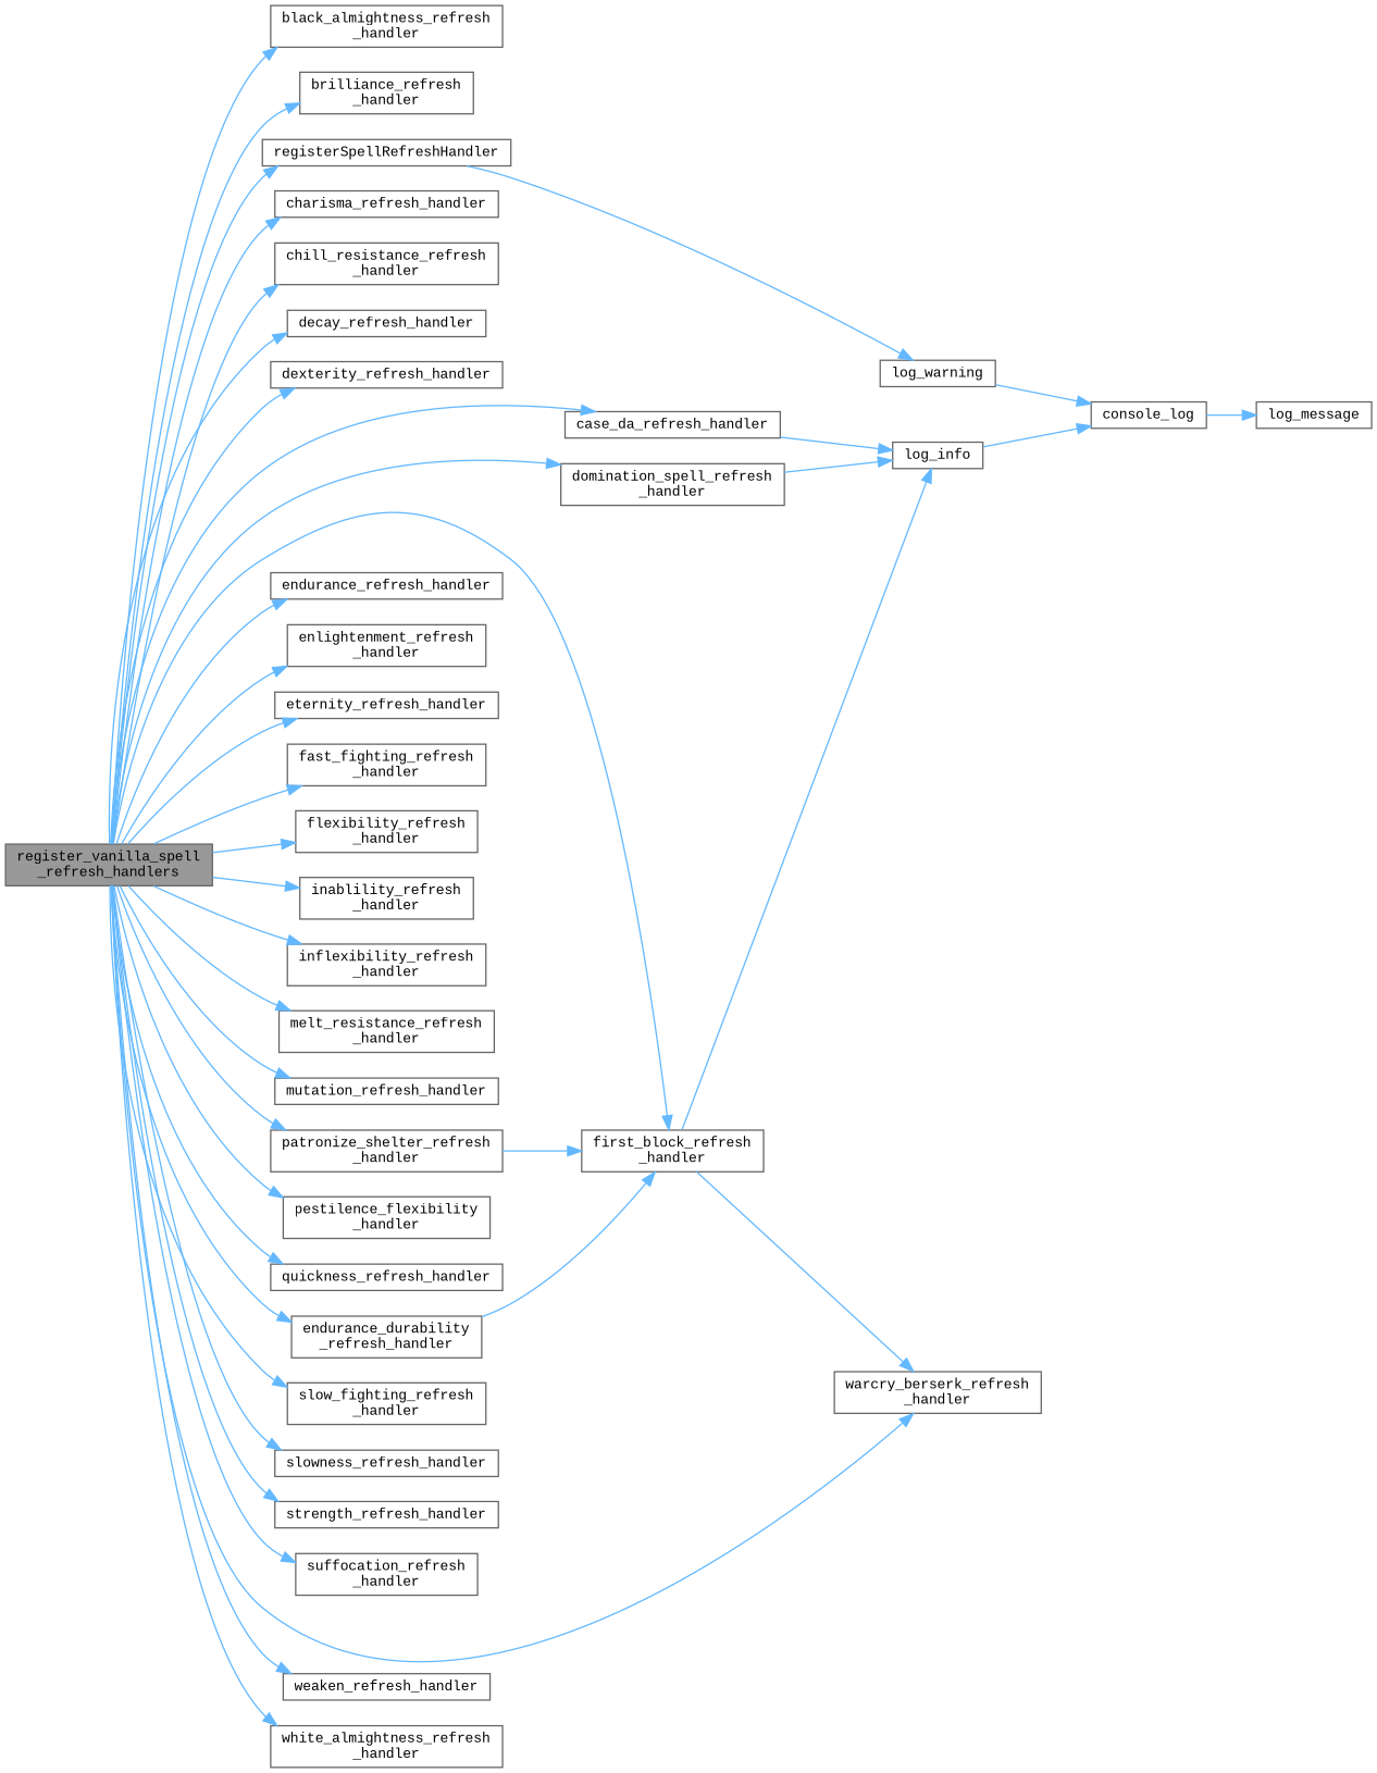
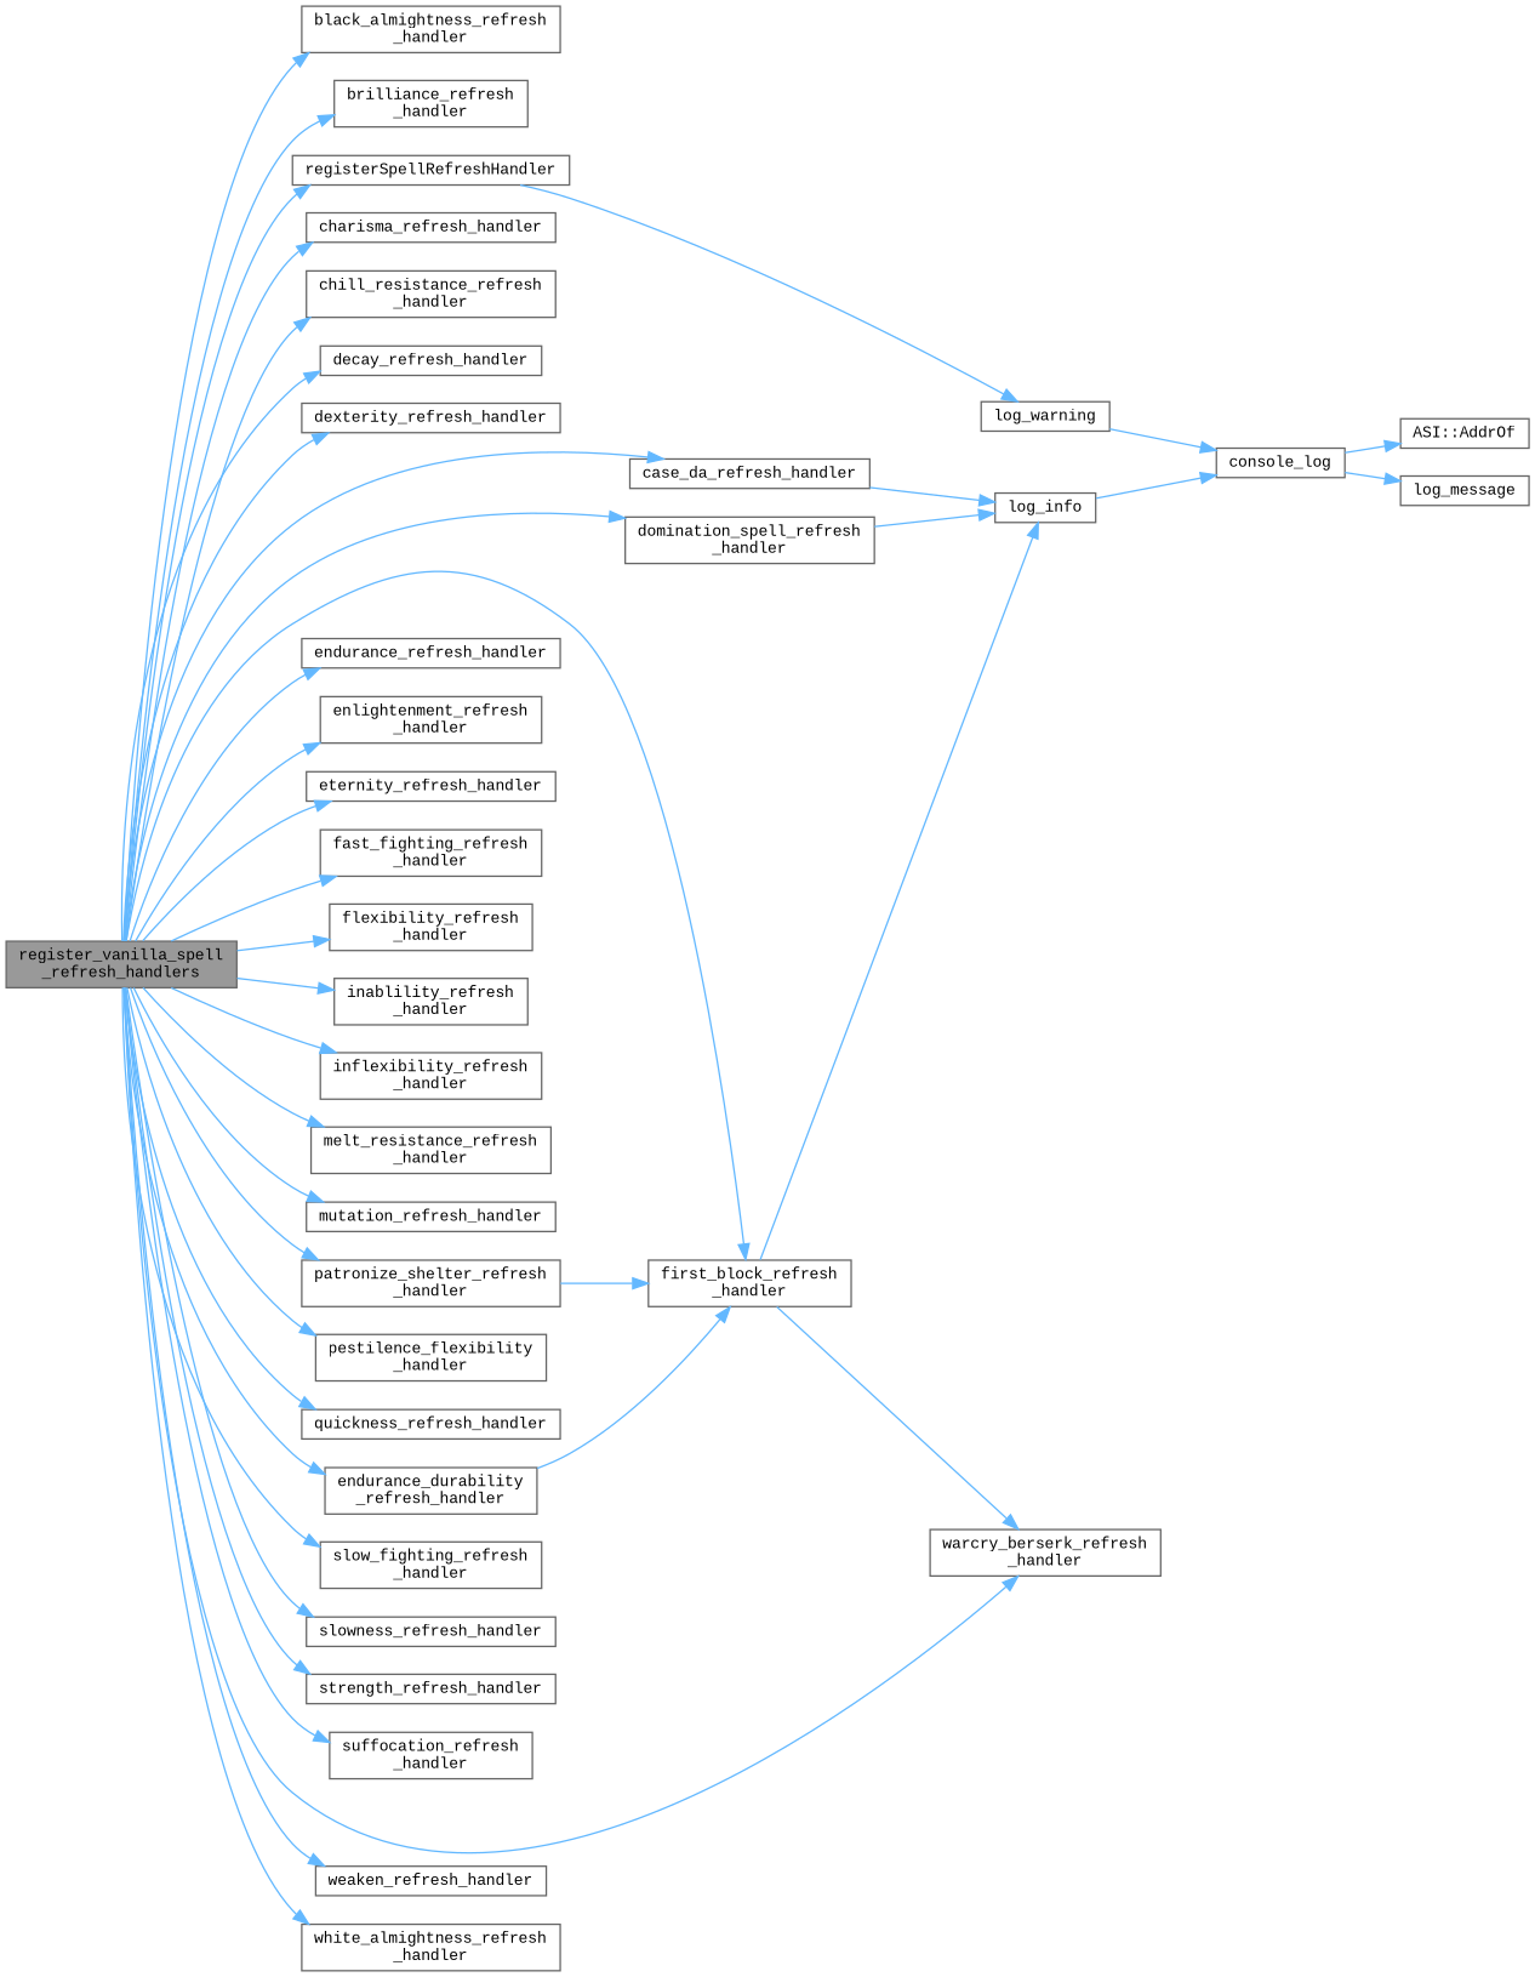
  digraph {
    fontname="Liberation Mono"
    rankdir=LR
    node [color=grey40 fillcolor=white fontname="Liberation Mono" fontsize=10 shape=box style=filled]
    edge [color=steelblue1 fontname="Liberation Mono" fontsize=10 labelfontname=Helvetica labelfontsize=10 style=solid]
    n1 [color=gray40 fillcolor=grey60 fontcolor=black height=0.2 label="register_vanilla_spell\l_refresh_handlers" width=0.4]
    n2 [height=0.2 label="black_almightness_refresh\l_handler" width=0.4]
    n3 [height=0.2 label="brilliance_refresh\l_handler" width=0.4]
    n4 [height=0.2 label=case_da_refresh_handler width=0.4]
    n5 [height=0.2 label=charisma_refresh_handler width=0.4]
    n6 [height=0.2 label="chill_resistance_refresh\l_handler" width=0.4]
    n7 [height=0.2 label=decay_refresh_handler width=0.4]
    n8 [height=0.2 label=dexterity_refresh_handler width=0.4]
    n9 [height=0.2 label="domination_spell_refresh\l_handler" width=0.4]
    n10 [height=0.2 label="endurance_durability\l_refresh_handler" width=0.4]
    n11 [height=0.2 label="first_block_refresh\l_handler" width=0.4]
    n12 [height=0.2 label=endurance_refresh_handler width=0.4]
    n13 [height=0.2 label="enlightenment_refresh\l_handler" width=0.4]
    n14 [height=0.2 label=eternity_refresh_handler width=0.4]
    n15 [height=0.2 label="fast_fighting_refresh\l_handler" width=0.4]
    n16 [height=0.2 label="flexibility_refresh\l_handler" width=0.4]
    n17 [height=0.2 label="inablility_refresh\l_handler" width=0.4]
    n18 [height=0.2 label="inflexibility_refresh\l_handler" width=0.4]
    n19 [height=0.2 label="melt_resistance_refresh\l_handler" width=0.4]
    n20 [height=0.2 label=mutation_refresh_handler width=0.4]
    n21 [height=0.2 label="patronize_shelter_refresh\l_handler" width=0.4]
    n22 [height=0.2 label="pestilence_flexibility\l_handler" width=0.4]
    n23 [height=0.2 label=quickness_refresh_handler width=0.4]
    n24 [height=0.2 label=registerSpellRefreshHandler width=0.4]
    n25 [height=0.2 label="slow_fighting_refresh\l_handler" width=0.4]
    n26 [height=0.2 label=slowness_refresh_handler width=0.4]
    n27 [height=0.2 label=strength_refresh_handler width=0.4]
    n28 [height=0.2 label="suffocation_refresh\l_handler" width=0.4]
    n29 [height=0.2 label="warcry_berserk_refresh\l_handler" width=0.4]
    n30 [height=0.2 label=weaken_refresh_handler width=0.4]
    n31 [height=0.2 label="white_almightness_refresh\l_handler" width=0.4]
    n32 [height=0.2 label=log_info width=0.4]
    n33 [height=0.2 label=log_warning width=0.4]
    n34 [height=0.2 label=console_log width=0.4]
+   n35 [height=0.2 label="ASI::AddrOf" width=0.4]
    n36 [height=0.2 label=log_message width=0.4]
    n1 -> n2
    n1 -> n3
    n1 -> n4
    n1 -> n5
    n1 -> n6
    n1 -> n7
    n1 -> n8
    n1 -> n9
    n1 -> n10
    n1 -> n11
    n1 -> n12
    n1 -> n13
    n1 -> n14
    n1 -> n15
    n1 -> n16
    n1 -> n17
    n1 -> n18
    n1 -> n19
    n1 -> n20
    n1 -> n21
    n1 -> n22
    n1 -> n23
    n1 -> n24
    n1 -> n25
    n1 -> n26
    n1 -> n27
    n1 -> n28
    n1 -> n29
    n1 -> n30
    n1 -> n31
    n4 -> n32
    n9 -> n32
    n10 -> n11
    n11 -> n29
    n11 -> n32
    n21 -> n11
    n24 -> n33
    n32 -> n34
    n33 -> n34
+   n34 -> n35
    n34 -> n36
  }
